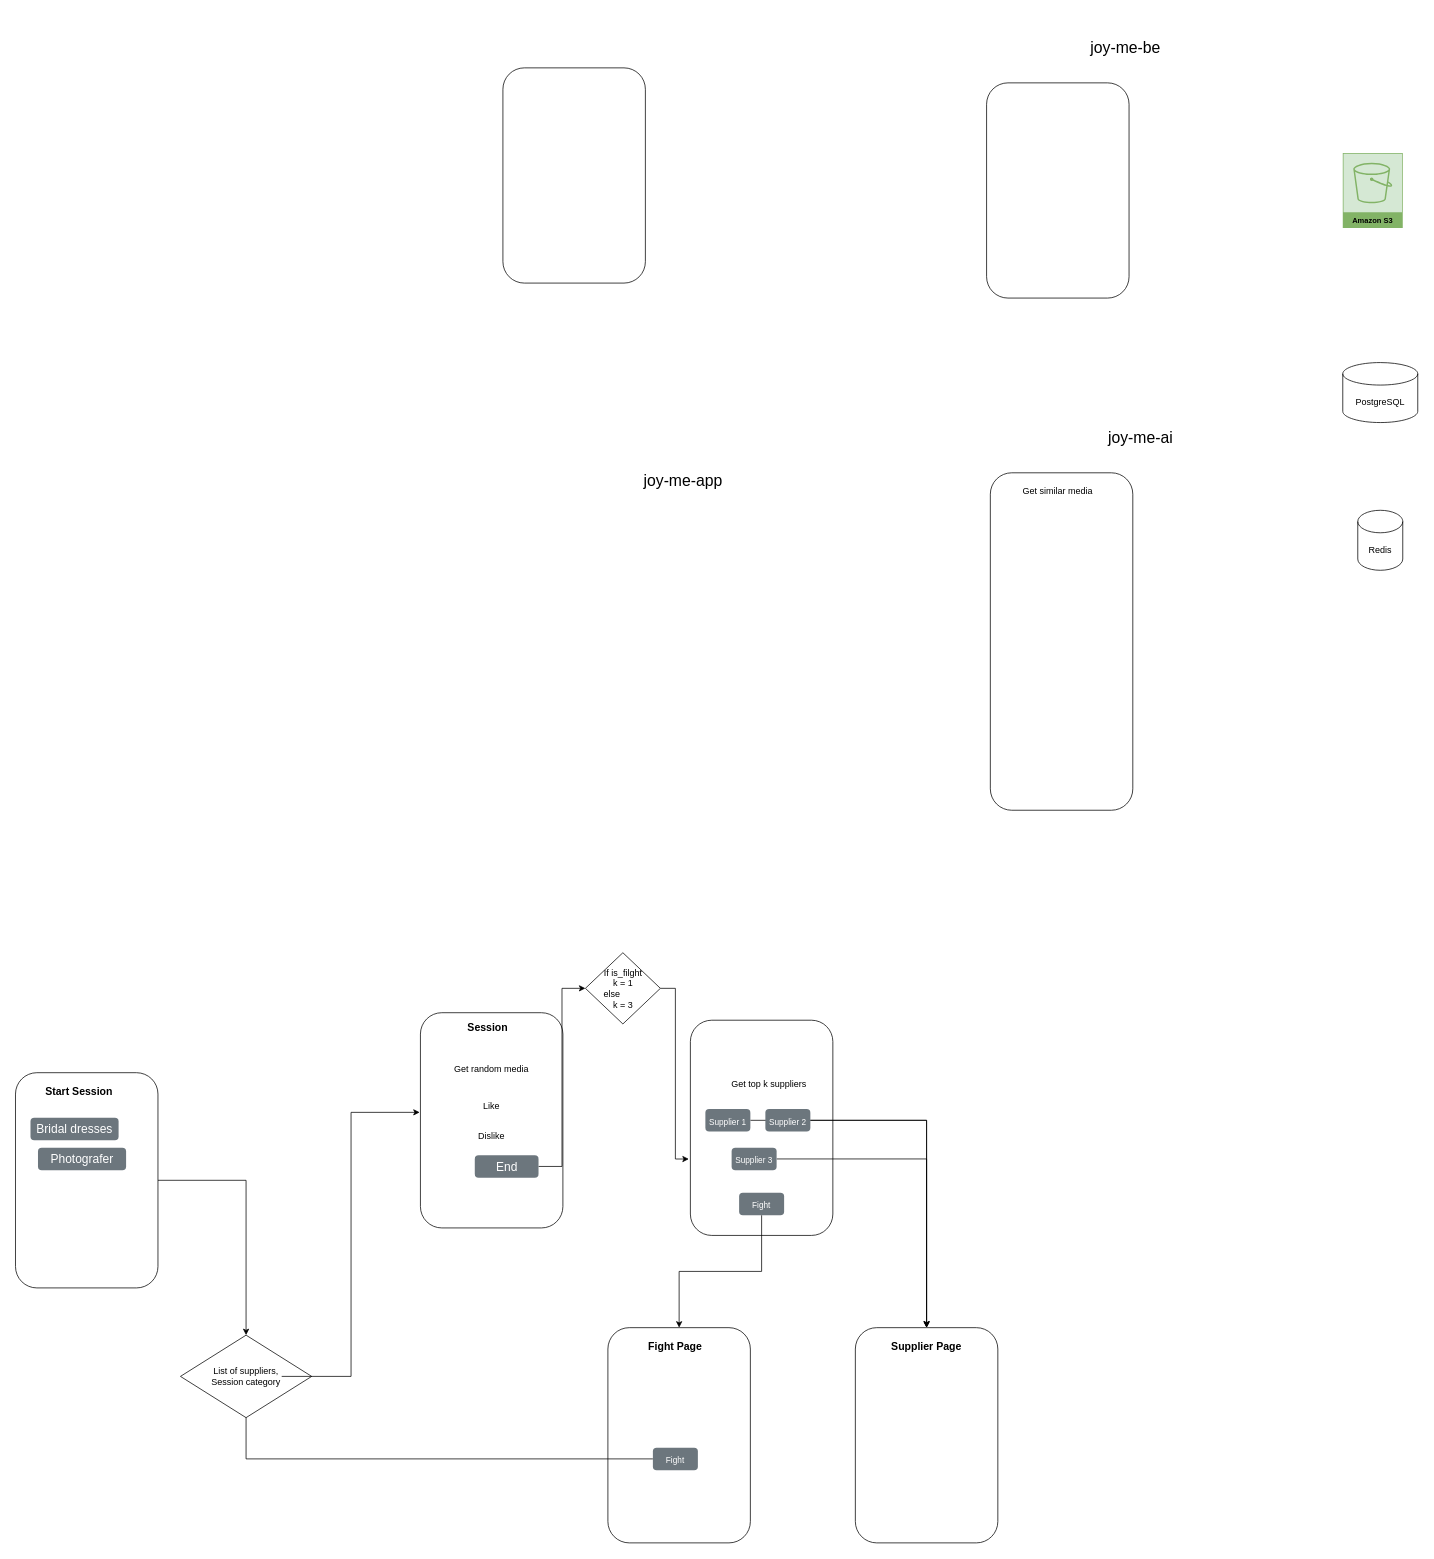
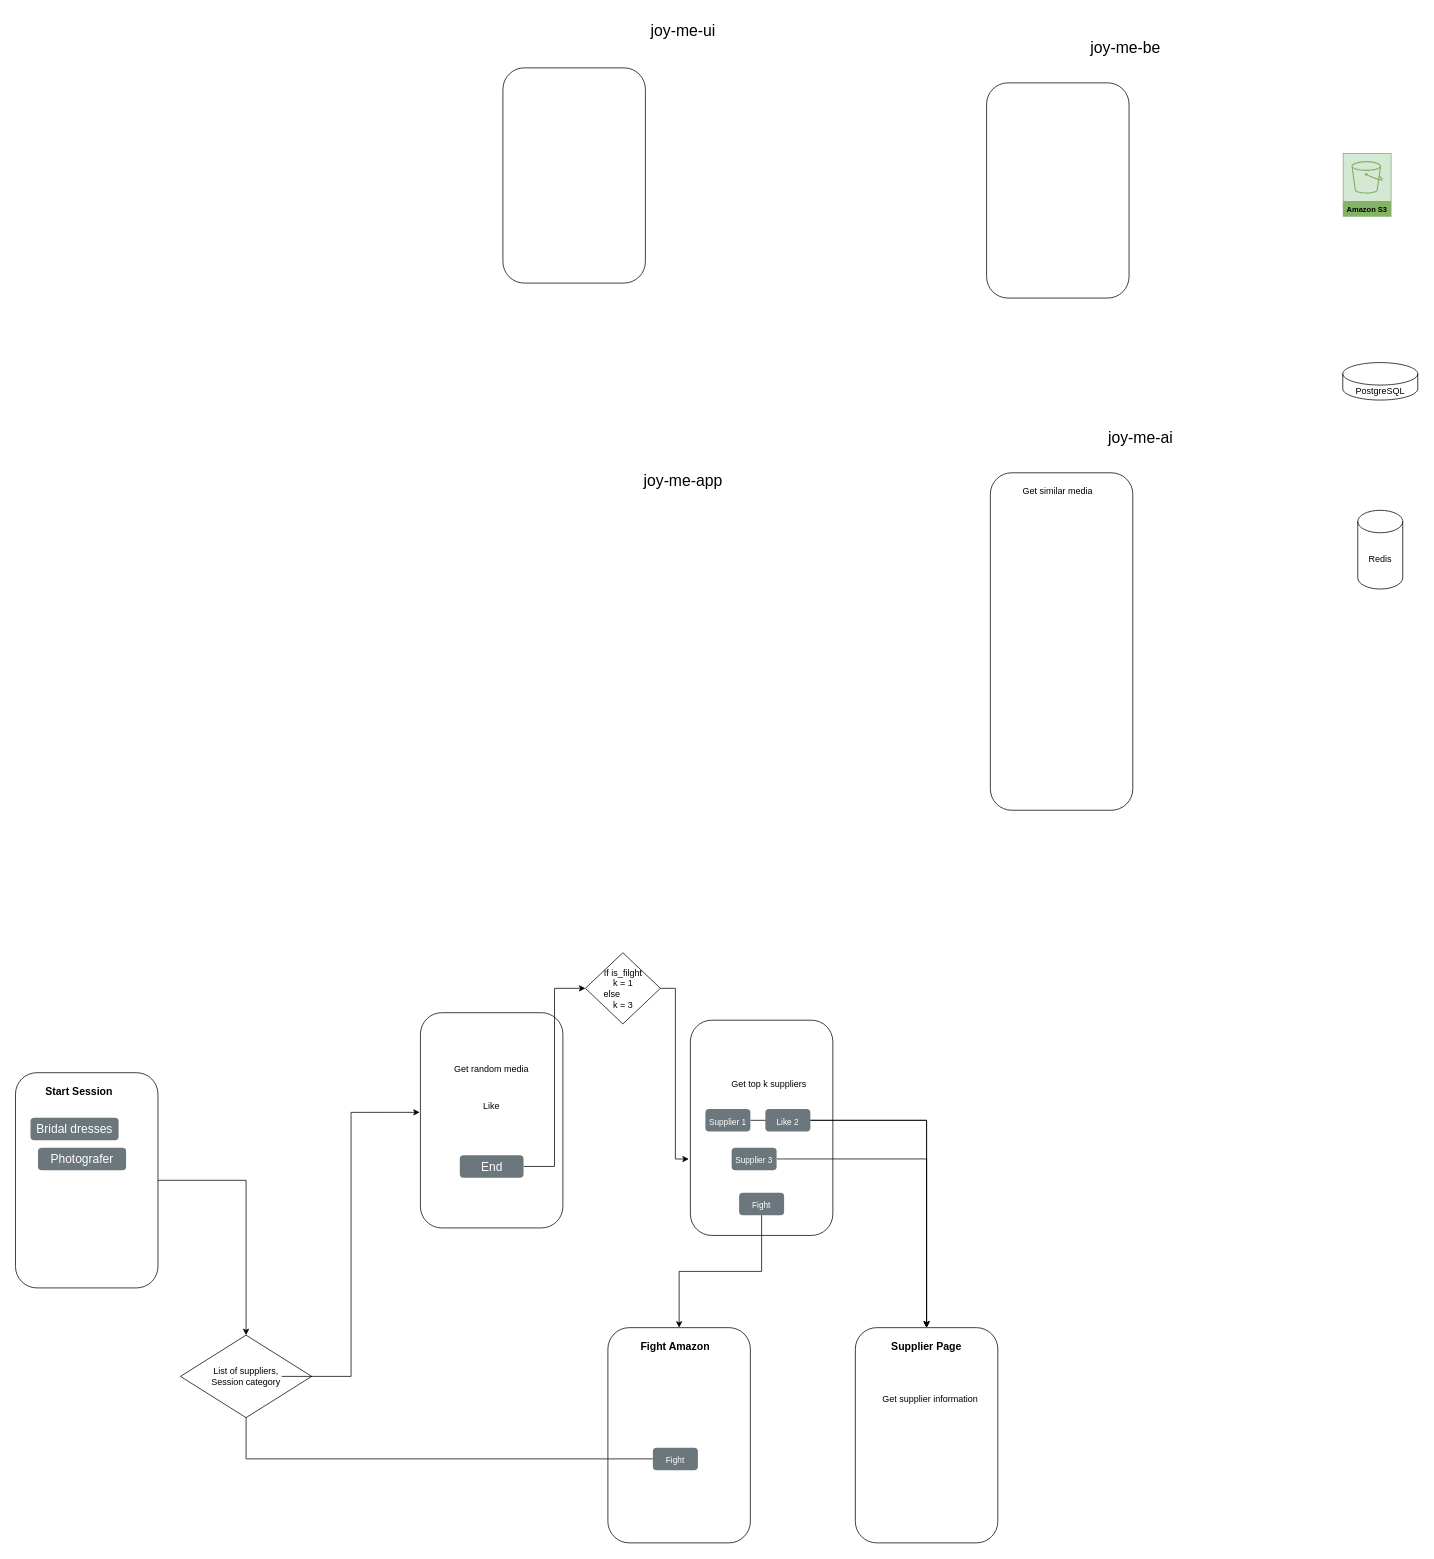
  <mxCell id="0" />
  <mxCell id="1" parent="0" />
  <mxCell id="2" value="" style="rounded=1;whiteSpace=wrap;html=1;" vertex="1" parent="1"><mxGeometry x="1320" y="630" width="190" height="450" as="geometry" /></mxCell>
  <mxCell id="3" value="&lt;font style=&quot;font-size: 21px;&quot;&gt;joy-me-ai&lt;/font&gt;" style="text;html=1;align=center;verticalAlign=middle;resizable=0;points=[];autosize=1;strokeColor=none;fillColor=none;" vertex="1" parent="1"><mxGeometry x="1465" y="563" width="110" height="40" as="geometry" /></mxCell>
  <mxCell id="4" value="Get similar media" style="text;html=1;align=center;verticalAlign=middle;whiteSpace=wrap;rounded=0;" vertex="1" parent="1"><mxGeometry x="1340" y="640" width="140" height="30" as="geometry" /></mxCell>
- <mxCell id="5" value="Redis" style="shape=cylinder3;whiteSpace=wrap;html=1;boundedLbl=1;backgroundOutline=1;size=15;" vertex="1" parent="1"><mxGeometry x="1810" y="680" width="60" height="80" as="geometry" /></mxCell>
- <mxCell id="6" value="PostgreSQL" style="shape=cylinder3;whiteSpace=wrap;html=1;boundedLbl=1;backgroundOutline=1;size=15;" vertex="1" parent="1"><mxGeometry x="1790" y="483" width="100" height="80" as="geometry" /></mxCell>
+ <mxCell id="5" value="Redis" style="shape=cylinder3;whiteSpace=wrap;html=1;boundedLbl=1;backgroundOutline=1;size=15;" vertex="1" parent="1"><mxGeometry x="1810" y="680" width="60" height="105" as="geometry" /></mxCell>
+ <mxCell id="6" value="PostgreSQL" style="shape=cylinder3;whiteSpace=wrap;html=1;boundedLbl=1;backgroundOutline=1;size=15;" vertex="1" parent="1"><mxGeometry x="1790" y="483" width="100" height="50" as="geometry" /></mxCell>
  <mxCell id="7" value="&lt;font style=&quot;font-size: 21px;&quot;&gt;joy-me-be&lt;/font&gt;" style="text;html=1;align=center;verticalAlign=middle;resizable=0;points=[];autosize=1;strokeColor=none;fillColor=none;" vertex="1" parent="1"><mxGeometry x="1440" y="43" width="120" height="40" as="geometry" /></mxCell>
  <mxCell id="8" value="" style="rounded=1;whiteSpace=wrap;html=1;" vertex="1" parent="1"><mxGeometry x="1315" y="110" width="190" height="287" as="geometry" /></mxCell>
  <mxCell id="9" value="" style="rounded=1;whiteSpace=wrap;html=1;" vertex="1" parent="1"><mxGeometry x="670" y="90" width="190" height="287" as="geometry" /></mxCell>
  <mxCell id="10" value="&lt;font style=&quot;font-size: 21px;&quot;&gt;joy-me-app&lt;/font&gt;" style="text;html=1;align=center;verticalAlign=middle;resizable=0;points=[];autosize=1;strokeColor=none;fillColor=none;" vertex="1" parent="1"><mxGeometry x="845" y="620" width="130" height="40" as="geometry" /></mxCell>
  <mxCell id="11" value="" style="rounded=1;whiteSpace=wrap;html=1;" vertex="1" parent="1"><mxGeometry x="560" y="1350" width="190" height="287" as="geometry" /></mxCell>
- <mxCell id="13" value="Amazon S3" style="sketch=0;outlineConnect=0;strokeColor=#82b366;fillColor=#d5e8d4;dashed=0;verticalLabelPosition=middle;verticalAlign=bottom;align=center;html=1;whiteSpace=wrap;fontSize=10;fontStyle=1;spacing=3;shape=mxgraph.aws4.productIcon;prIcon=mxgraph.aws4.s3;" vertex="1" parent="1"><mxGeometry x="1790" y="203.5" width="80" height="100" as="geometry" /></mxCell>
- <mxCell id="14" value="&lt;h3&gt;Session&lt;/h3&gt;" style="text;strokeColor=none;align=center;fillColor=none;html=1;verticalAlign=middle;whiteSpace=wrap;rounded=0;" vertex="1" parent="1"><mxGeometry x="620" y="1355" width="60" height="30" as="geometry" /></mxCell>
+ <mxCell id="12" value="&lt;font style=&quot;font-size: 21px;&quot;&gt;joy-me-ui&lt;/font&gt;" style="text;html=1;align=center;verticalAlign=middle;resizable=0;points=[];autosize=1;strokeColor=none;fillColor=none;" vertex="1" parent="1"><mxGeometry x="855" width="110" height="40" as="geometry" y="20" /></mxCell>
+ <mxCell id="13" value="Amazon S3" style="sketch=0;outlineConnect=0;strokeColor=#82b366;fillColor=#d5e8d4;dashed=0;verticalLabelPosition=middle;verticalAlign=bottom;align=center;html=1;whiteSpace=wrap;fontSize=10;fontStyle=1;spacing=3;shape=mxgraph.aws4.productIcon;prIcon=mxgraph.aws4.s3;" vertex="1" parent="1"><mxGeometry x="1790" y="203.5" width="65" height="85" as="geometry" /></mxCell>
  <mxCell id="15" value="Like" style="text;strokeColor=none;align=center;fillColor=none;html=1;verticalAlign=middle;whiteSpace=wrap;rounded=0;" vertex="1" parent="1"><mxGeometry x="625" y="1460" width="60" height="30" as="geometry" /></mxCell>
- <mxCell id="16" value="Dislike" style="text;strokeColor=none;align=center;fillColor=none;html=1;verticalAlign=middle;whiteSpace=wrap;rounded=0;" vertex="1" parent="1"><mxGeometry x="625" y="1500" width="60" height="30" as="geometry" /></mxCell>
  <mxCell id="17" value="" style="rounded=1;whiteSpace=wrap;html=1;" vertex="1" parent="1"><mxGeometry x="920" y="1360" width="190" height="287" as="geometry" /></mxCell>
  <mxCell id="18" value="Get random media" style="text;strokeColor=none;align=center;fillColor=none;html=1;verticalAlign=middle;whiteSpace=wrap;rounded=0;" vertex="1" parent="1"><mxGeometry x="590" y="1410" width="130" height="30" as="geometry" /></mxCell>
  <mxCell id="19" value="Get top k suppliers" style="text;strokeColor=none;align=center;fillColor=none;html=1;verticalAlign=middle;whiteSpace=wrap;rounded=0;" vertex="1" parent="1"><mxGeometry x="950" y="1430" width="150" height="30" as="geometry" /></mxCell>
  <mxCell id="20" value="" style="rounded=1;whiteSpace=wrap;html=1;" vertex="1" parent="1"><mxGeometry x="810" y="1770" width="190" height="287" as="geometry" /></mxCell>
  <mxCell id="21" value="" style="rounded=1;whiteSpace=wrap;html=1;" vertex="1" parent="1"><mxGeometry x="1140" y="1770" width="190" height="287" as="geometry" /></mxCell>
- <mxCell id="22" value="&lt;h3&gt;Fight Page&lt;/h3&gt;" style="text;strokeColor=none;align=center;fillColor=none;html=1;verticalAlign=middle;whiteSpace=wrap;rounded=0;" vertex="1" parent="1"><mxGeometry x="845" y="1780" width="110" height="30" as="geometry" /></mxCell>
+ <mxCell id="22" value="&lt;h3&gt;Fight Amazon&lt;/h3&gt;" style="text;strokeColor=none;align=center;fillColor=none;html=1;verticalAlign=middle;whiteSpace=wrap;rounded=0;" vertex="1" parent="1"><mxGeometry x="845" y="1780" width="110" height="30" as="geometry" /></mxCell>
  <mxCell id="23" value="&lt;h3&gt;Supplier Page&lt;/h3&gt;" style="text;strokeColor=none;align=center;fillColor=none;html=1;verticalAlign=middle;whiteSpace=wrap;rounded=0;" vertex="1" parent="1"><mxGeometry x="1180" y="1780" width="110" height="30" as="geometry" /></mxCell>
  <mxCell id="24" value="" style="edgeStyle=orthogonalEdgeStyle;rounded=0;orthogonalLoop=1;jettySize=auto;html=1;entryX=0;entryY=0.5;entryDx=0;entryDy=0;" edge="1" parent="1" source="25" target="41"><mxGeometry relative="1" as="geometry" /></mxCell>
- <mxCell id="25" value="End" style="html=1;shadow=0;dashed=0;shape=mxgraph.bootstrap.rrect;rSize=5;strokeColor=none;strokeWidth=1;fillColor=#6C767D;fontColor=#FFFFFF;whiteSpace=wrap;align=center;verticalAlign=middle;spacingLeft=0;fontStyle=0;fontSize=16;spacing=5;" vertex="1" parent="1"><mxGeometry x="632.5" y="1540" width="85" height="30" as="geometry" /></mxCell>
+ <mxCell id="25" value="End" style="html=1;shadow=0;dashed=0;shape=mxgraph.bootstrap.rrect;rSize=5;strokeColor=none;strokeWidth=1;fillColor=#6C767D;fontColor=#FFFFFF;whiteSpace=wrap;align=center;verticalAlign=middle;spacingLeft=0;fontStyle=0;fontSize=16;spacing=5;" vertex="1" parent="1"><mxGeometry x="612.5" y="1540" width="85" height="30" as="geometry" /></mxCell>
  <mxCell id="26" value="" style="edgeStyle=orthogonalEdgeStyle;rounded=0;orthogonalLoop=1;jettySize=auto;html=1;entryX=0.5;entryY=0;entryDx=0;entryDy=0;" edge="1" parent="1" source="27" target="20"><mxGeometry relative="1" as="geometry"><mxPoint x="1015" y="1700" as="targetPoint" /></mxGeometry></mxCell>
  <mxCell id="27" value="&lt;font style=&quot;font-size: 11px;&quot;&gt;Fight&lt;/font&gt;" style="html=1;shadow=0;dashed=0;shape=mxgraph.bootstrap.rrect;rSize=5;strokeColor=none;strokeWidth=1;fillColor=#6C767D;fontColor=#FFFFFF;whiteSpace=wrap;align=center;verticalAlign=middle;spacingLeft=0;fontStyle=0;fontSize=16;spacing=5;" vertex="1" parent="1"><mxGeometry x="985" y="1590" width="60" height="30" as="geometry" /></mxCell>
  <mxCell id="28" value="" style="edgeStyle=orthogonalEdgeStyle;rounded=0;orthogonalLoop=1;jettySize=auto;html=1;entryX=0.5;entryY=0;entryDx=0;entryDy=0;" edge="1" parent="1" source="29" target="21"><mxGeometry relative="1" as="geometry" /></mxCell>
  <mxCell id="29" value="&lt;font style=&quot;font-size: 11px;&quot;&gt;Supplier 1&lt;/font&gt;" style="html=1;shadow=0;dashed=0;shape=mxgraph.bootstrap.rrect;rSize=5;strokeColor=none;strokeWidth=1;fillColor=#6C767D;fontColor=#FFFFFF;whiteSpace=wrap;align=center;verticalAlign=middle;spacingLeft=0;fontStyle=0;fontSize=16;spacing=5;" vertex="1" parent="1"><mxGeometry x="940" y="1478.5" width="60" height="30" as="geometry" /></mxCell>
  <mxCell id="30" value="" style="edgeStyle=orthogonalEdgeStyle;rounded=0;orthogonalLoop=1;jettySize=auto;html=1;entryX=0.5;entryY=0;entryDx=0;entryDy=0;" edge="1" parent="1" source="31" target="21"><mxGeometry relative="1" as="geometry"><Array as="points" /></mxGeometry></mxCell>
- <mxCell id="31" value="&lt;font style=&quot;font-size: 11px;&quot;&gt;Supplier 2&lt;/font&gt;" style="html=1;shadow=0;dashed=0;shape=mxgraph.bootstrap.rrect;rSize=5;strokeColor=none;strokeWidth=1;fillColor=#6C767D;fontColor=#FFFFFF;whiteSpace=wrap;align=center;verticalAlign=middle;spacingLeft=0;fontStyle=0;fontSize=16;spacing=5;" vertex="1" parent="1"><mxGeometry x="1020" y="1478.5" width="60" height="30" as="geometry" /></mxCell>
+ <mxCell id="31" value="&lt;font style=&quot;font-size: 11px;&quot;&gt;Like 2&lt;/font&gt;" style="html=1;shadow=0;dashed=0;shape=mxgraph.bootstrap.rrect;rSize=5;strokeColor=none;strokeWidth=1;fillColor=#6C767D;fontColor=#FFFFFF;whiteSpace=wrap;align=center;verticalAlign=middle;spacingLeft=0;fontStyle=0;fontSize=16;spacing=5;" vertex="1" parent="1"><mxGeometry x="1020" y="1478.5" width="60" height="30" as="geometry" /></mxCell>
  <mxCell id="32" value="" style="edgeStyle=orthogonalEdgeStyle;rounded=0;orthogonalLoop=1;jettySize=auto;html=1;entryX=0.5;entryY=0;entryDx=0;entryDy=0;" edge="1" parent="1" source="33" target="21"><mxGeometry relative="1" as="geometry" /></mxCell>
  <mxCell id="33" value="&lt;font style=&quot;font-size: 11px;&quot;&gt;Supplier 3&lt;/font&gt;" style="html=1;shadow=0;dashed=0;shape=mxgraph.bootstrap.rrect;rSize=5;strokeColor=none;strokeWidth=1;fillColor=#6C767D;fontColor=#FFFFFF;whiteSpace=wrap;align=center;verticalAlign=middle;spacingLeft=0;fontStyle=0;fontSize=16;spacing=5;" vertex="1" parent="1"><mxGeometry x="975" y="1530" width="60" height="30" as="geometry" /></mxCell>
+ <mxCell id="34" value="Get supplier information" style="text;strokeColor=none;align=center;fillColor=none;html=1;verticalAlign=middle;whiteSpace=wrap;rounded=0;" vertex="1" parent="1"><mxGeometry x="1165" y="1850" width="150" height="30" as="geometry" /></mxCell>
  <mxCell id="35" value="" style="edgeStyle=orthogonalEdgeStyle;rounded=0;orthogonalLoop=1;jettySize=auto;html=1;" edge="1" parent="1" source="36" target="39"><mxGeometry relative="1" as="geometry"><mxPoint x="790" y="1945" as="targetPoint" /></mxGeometry></mxCell>
  <mxCell id="36" value="&lt;font style=&quot;font-size: 11px;&quot;&gt;Fight&lt;/font&gt;" style="html=1;shadow=0;dashed=0;shape=mxgraph.bootstrap.rrect;rSize=5;strokeColor=none;strokeWidth=1;fillColor=#6C767D;fontColor=#FFFFFF;whiteSpace=wrap;align=center;verticalAlign=middle;spacingLeft=0;fontStyle=0;fontSize=16;spacing=5;" vertex="1" parent="1"><mxGeometry x="870" y="1930" width="60" height="30" as="geometry" /></mxCell>
  <mxCell id="37" value="" style="rhombus;whiteSpace=wrap;html=1;" vertex="1" parent="1"><mxGeometry x="240" y="1780" width="175" height="110" as="geometry" /></mxCell>
  <mxCell id="38" value="" style="edgeStyle=orthogonalEdgeStyle;rounded=0;orthogonalLoop=1;jettySize=auto;html=1;entryX=-0.005;entryY=0.463;entryDx=0;entryDy=0;entryPerimeter=0;" edge="1" parent="1" source="39" target="11"><mxGeometry relative="1" as="geometry"><mxPoint x="360" y="1755" as="targetPoint" /></mxGeometry></mxCell>
  <mxCell id="39" value="List of suppliers,&lt;div&gt;Session category&lt;/div&gt;" style="text;strokeColor=none;align=center;fillColor=none;html=1;verticalAlign=middle;whiteSpace=wrap;rounded=0;" vertex="1" parent="1"><mxGeometry x="280" y="1815" width="95" height="40" as="geometry" /></mxCell>
  <mxCell id="40" value="" style="edgeStyle=orthogonalEdgeStyle;rounded=0;orthogonalLoop=1;jettySize=auto;html=1;entryX=-0.011;entryY=0.645;entryDx=0;entryDy=0;entryPerimeter=0;" edge="1" parent="1" source="41" target="17"><mxGeometry relative="1" as="geometry"><mxPoint x="830" y="1445" as="targetPoint" /></mxGeometry></mxCell>
  <mxCell id="41" value="" style="rhombus;whiteSpace=wrap;html=1;" vertex="1" parent="1"><mxGeometry x="780" y="1270" width="100" height="95" as="geometry" /></mxCell>
  <mxCell id="42" value="If is_filght&lt;div&gt;k = 1&lt;/div&gt;&lt;div&gt;else&amp;nbsp; &amp;nbsp; &amp;nbsp; &amp;nbsp; &amp;nbsp;&lt;/div&gt;&lt;div&gt;k = 3&lt;/div&gt;" style="text;strokeColor=none;align=center;fillColor=none;html=1;verticalAlign=middle;whiteSpace=wrap;rounded=0;" vertex="1" parent="1"><mxGeometry x="792.5" y="1302.5" width="75" height="30" as="geometry" /></mxCell>
  <mxCell id="43" value="" style="edgeStyle=orthogonalEdgeStyle;rounded=0;orthogonalLoop=1;jettySize=auto;html=1;entryX=0.5;entryY=0;entryDx=0;entryDy=0;" edge="1" parent="1" source="44" target="37"><mxGeometry relative="1" as="geometry"><mxPoint x="290" y="1573.5" as="targetPoint" /></mxGeometry></mxCell>
  <mxCell id="44" value="" style="rounded=1;whiteSpace=wrap;html=1;" vertex="1" parent="1"><mxGeometry y="1430" width="190" height="287" as="geometry" x="20" /></mxCell>
  <mxCell id="45" value="&lt;h3&gt;Start Session&lt;/h3&gt;" style="text;strokeColor=none;align=center;fillColor=none;html=1;verticalAlign=middle;whiteSpace=wrap;rounded=0;" vertex="1" parent="1"><mxGeometry x="50" y="1440" width="110" height="30" as="geometry" /></mxCell>
  <mxCell id="46" value="Bridal dresses" style="html=1;shadow=0;dashed=0;shape=mxgraph.bootstrap.rrect;rSize=5;strokeColor=none;strokeWidth=1;fillColor=#6C767D;fontColor=#FFFFFF;whiteSpace=wrap;align=center;verticalAlign=middle;spacingLeft=0;fontStyle=0;fontSize=16;spacing=5;" vertex="1" parent="1"><mxGeometry x="40" y="1490" width="117.5" height="30" as="geometry" /></mxCell>
  <mxCell id="47" value="Photografer" style="html=1;shadow=0;dashed=0;shape=mxgraph.bootstrap.rrect;rSize=5;strokeColor=none;strokeWidth=1;fillColor=#6C767D;fontColor=#FFFFFF;whiteSpace=wrap;align=center;verticalAlign=middle;spacingLeft=0;fontStyle=0;fontSize=16;spacing=5;" vertex="1" parent="1"><mxGeometry x="50" y="1530" width="117.5" height="30" as="geometry" /></mxCell>
